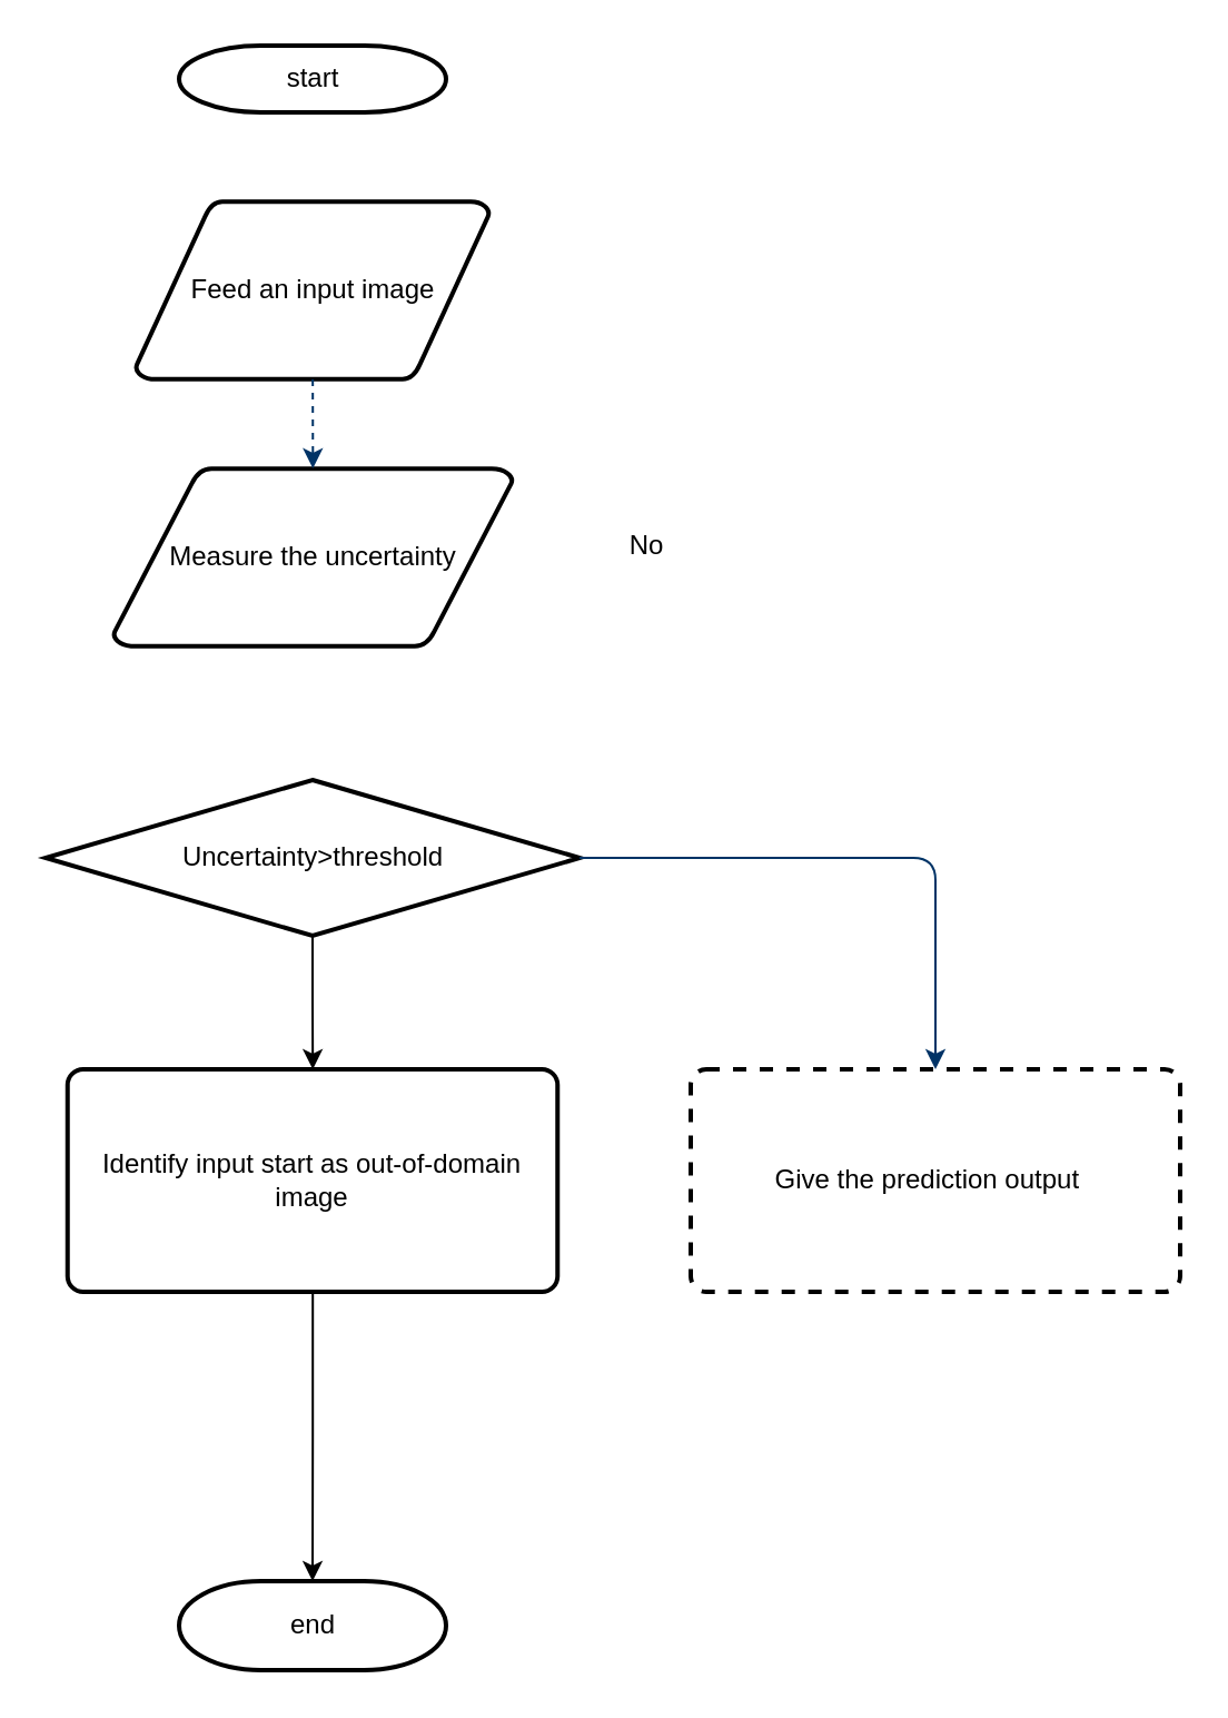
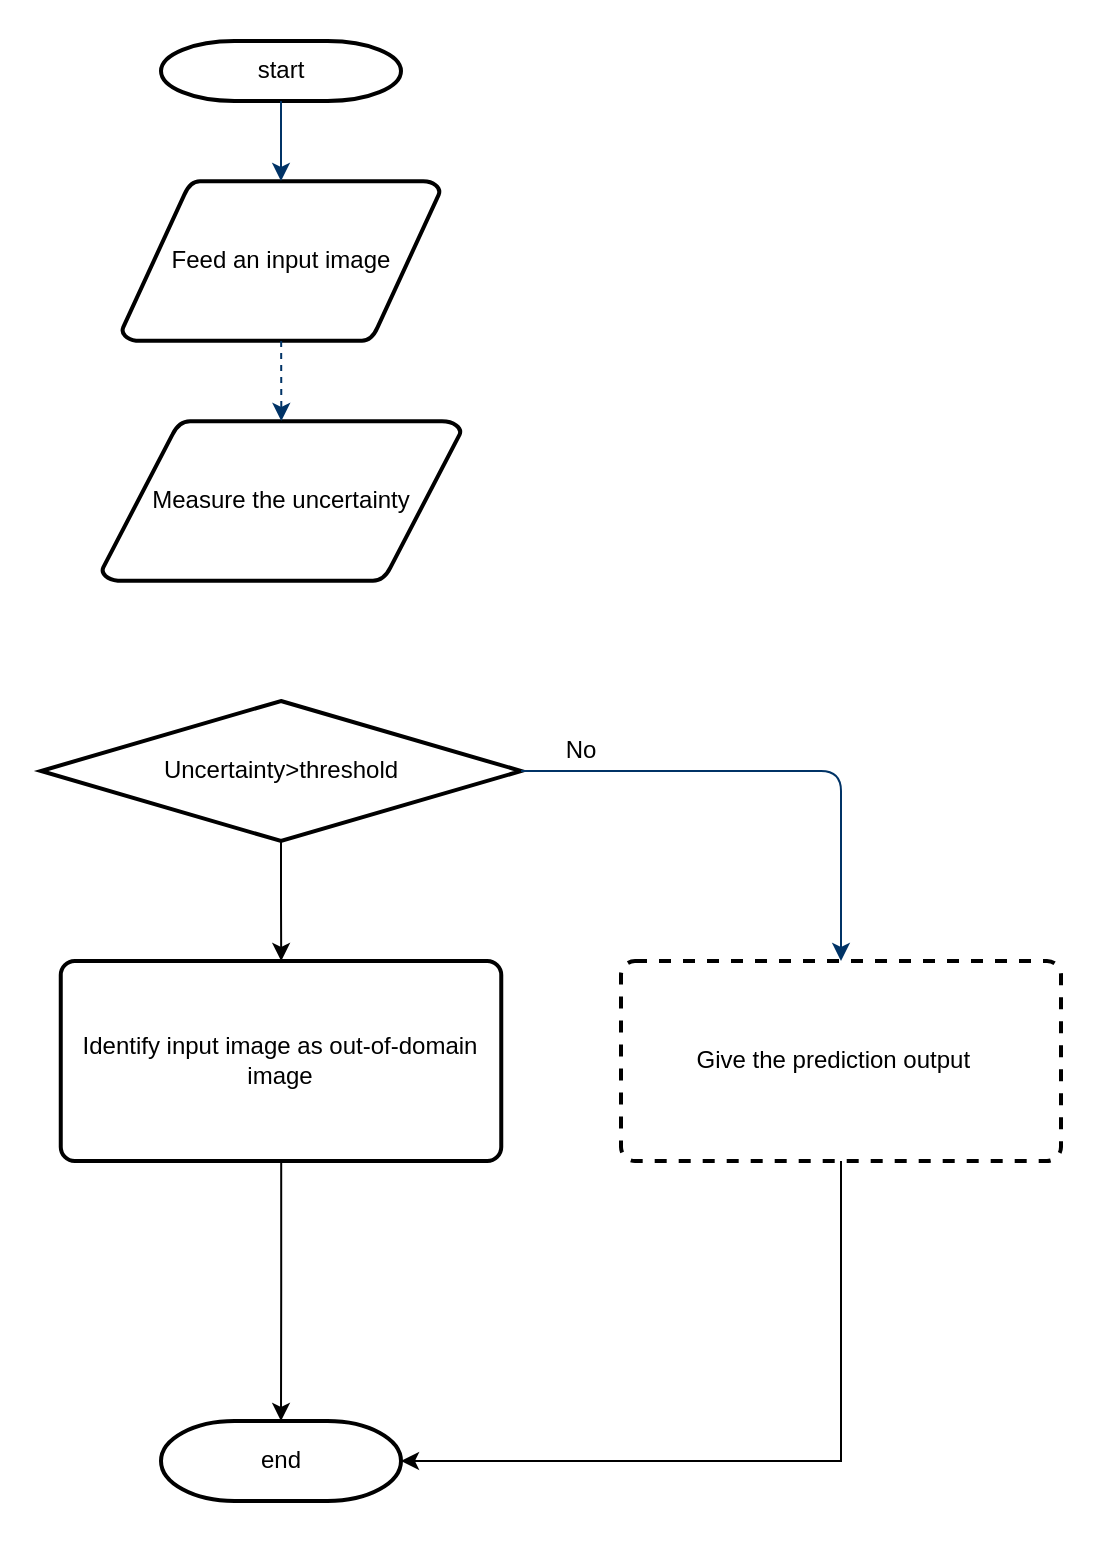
  <mxCell id="0" />
  <mxCell id="1" parent="0" />
  <mxCell id="2" value="start" style="shape=mxgraph.flowchart.terminator;strokeWidth=2;gradientColor=none;gradientDirection=north;fontStyle=0;html=1;" parent="1" vertex="1"><mxGeometry x="80" y="20" width="120" height="30" as="geometry" /></mxCell>
  <mxCell id="3" value="Feed an input image" style="shape=mxgraph.flowchart.data;strokeWidth=2;gradientColor=none;gradientDirection=north;fontStyle=0;html=1;" parent="1" vertex="1"><mxGeometry x="60.5" y="90" width="159" height="80" as="geometry" /></mxCell>
  <mxCell id="4" value="Measure the uncertainty" style="shape=mxgraph.flowchart.data;strokeWidth=2;gradientColor=none;gradientDirection=north;fontStyle=0;html=1;" parent="1" vertex="1"><mxGeometry x="50.5" y="210" width="179.5" height="80" as="geometry" /></mxCell>
  <mxCell id="5" value="" style="edgeStyle=orthogonalEdgeStyle;rounded=0;orthogonalLoop=1;jettySize=auto;html=1;" edge="1" parent="1" source="6" target="13"><mxGeometry relative="1" as="geometry" /></mxCell>
  <mxCell id="6" value="Uncertainty&amp;gt;threshold" style="shape=mxgraph.flowchart.decision;strokeWidth=2;gradientColor=none;gradientDirection=north;fontStyle=0;html=1;" parent="1" vertex="1"><mxGeometry x="20" y="350" width="240" height="70" as="geometry" /></mxCell>
+ <mxCell id="7" style="fontStyle=1;strokeColor=#003366;strokeWidth=1;html=1;" parent="1" source="2" target="3" edge="1"><mxGeometry relative="1" as="geometry" /></mxCell>
  <mxCell id="8" style="fontStyle=1;strokeColor=#003366;strokeWidth=1;html=1;dashed=1;" parent="1" source="3" target="4" edge="1"><mxGeometry relative="1" as="geometry" /></mxCell>
  <mxCell id="9" value="" style="edgeStyle=elbowEdgeStyle;elbow=horizontal;exitX=1;exitY=0.5;exitPerimeter=0;fontStyle=1;strokeColor=#003366;strokeWidth=1;html=1;" parent="1" source="6" target="15" edge="1"><mxGeometry x="381" y="28.5" width="100" height="100" as="geometry"><mxPoint x="570" y="407" as="sourcePoint" /><mxPoint x="365" y="333.71" as="targetPoint" /><Array as="points"><mxPoint x="420" y="430" /><mxPoint x="365" y="360" /></Array></mxGeometry></mxCell>
- <mxCell id="10" value="No" style="text;fontStyle=0;html=1;strokeColor=none;gradientColor=none;fillColor=none;strokeWidth=2;align=center;" parent="1" vertex="1"><mxGeometry x="270" y="231" width="40" height="26" as="geometry" /></mxCell>
+ <mxCell id="10" value="No" style="text;fontStyle=0;html=1;strokeColor=none;gradientColor=none;fillColor=none;strokeWidth=2;align=center;" parent="1" vertex="1"><mxGeometry x="270" y="361" width="40" height="26" as="geometry" /></mxCell>
  <mxCell id="11" value="end" style="shape=mxgraph.flowchart.terminator;strokeWidth=2;gradientColor=none;gradientDirection=north;fontStyle=0;html=1;" parent="1" vertex="1"><mxGeometry x="80" y="710" width="120" height="40" as="geometry" /></mxCell>
  <mxCell id="12" value="" style="edgeStyle=orthogonalEdgeStyle;rounded=0;orthogonalLoop=1;jettySize=auto;html=1;" edge="1" parent="1" source="13" target="11"><mxGeometry relative="1" as="geometry" /></mxCell>
- <mxCell id="13" value="Identify input start as out-of-domain image" style="rounded=1;whiteSpace=wrap;html=1;absoluteArcSize=1;arcSize=14;strokeWidth=2;" vertex="1" parent="1"><mxGeometry x="29.88" y="480" width="220.25" height="100" as="geometry" /></mxCell>
+ <mxCell id="13" value="Identify input image as out-of-domain image" style="rounded=1;whiteSpace=wrap;html=1;absoluteArcSize=1;arcSize=14;strokeWidth=2;" vertex="1" parent="1"><mxGeometry x="29.88" y="480" width="220.25" height="100" as="geometry" /></mxCell>
+ <mxCell id="14" style="edgeStyle=orthogonalEdgeStyle;rounded=0;orthogonalLoop=1;jettySize=auto;html=1;entryX=1;entryY=0.5;entryDx=0;entryDy=0;entryPerimeter=0;" edge="1" parent="1" source="15" target="11"><mxGeometry relative="1" as="geometry"><Array as="points"><mxPoint x="420" y="730" /></Array></mxGeometry></mxCell>
  <mxCell id="15" value="Give the prediction output&amp;nbsp;&amp;nbsp;" style="rounded=1;whiteSpace=wrap;html=1;absoluteArcSize=1;arcSize=14;strokeWidth=2;dashed=1;" vertex="1" parent="1"><mxGeometry x="310" y="480" width="220" height="100" as="geometry" /></mxCell>
